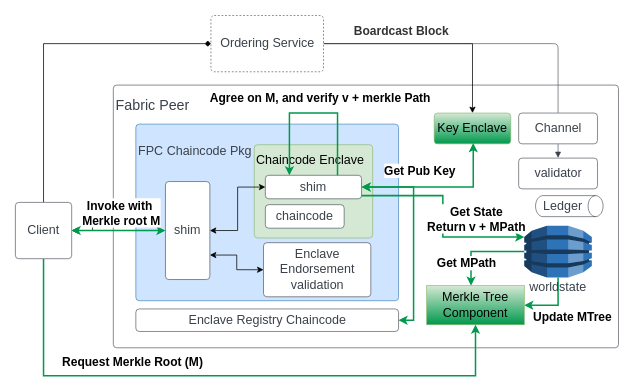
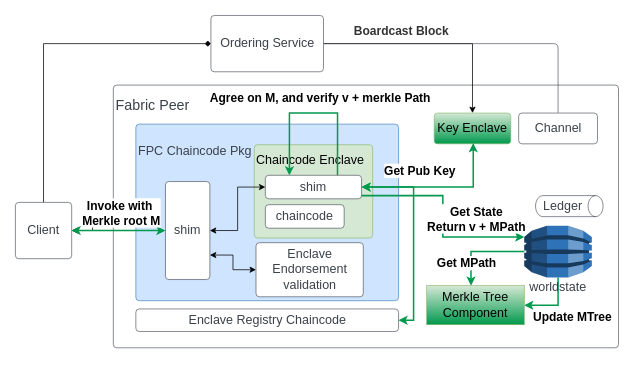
  <mxCell id="0" />
  <mxCell id="1" parent="0" />
  <mxCell id="2" value="" style="edgeStyle=orthogonalEdgeStyle;rounded=0;orthogonalLoop=1;jettySize=auto;html=1;" parent="1" source="3" target="7" edge="1"><mxGeometry relative="1" as="geometry" /></mxCell>
  <mxCell id="3" value="&lt;div style=&quot;text-align: left; font-size: 19px;&quot;&gt;&lt;span style=&quot;background-color: initial;&quot;&gt;&lt;font style=&quot;font-size: 19px;&quot;&gt;Fabric Peer&lt;/font&gt;&lt;/span&gt;&lt;/div&gt;&lt;font style=&quot;font-size: 19px;&quot;&gt;&lt;br&gt;&lt;br&gt;&lt;br&gt;&lt;br&gt;&lt;br&gt;&lt;br&gt;&lt;br&gt;&lt;br&gt;&lt;br&gt;&lt;br&gt;&lt;br&gt;&lt;br&gt;&lt;br&gt;&lt;/font&gt;" style="html=1;overflow=block;blockSpacing=1;whiteSpace=wrap;fontSize=16.7;fontColor=#3a414a;spacing=3.8;strokeColor=#3a414a;strokeOpacity=100;rounded=1;absoluteArcSize=1;arcSize=9;strokeWidth=0.8;lucidId=cE2TcnImbqJd;" parent="1" vertex="1"><mxGeometry x="150.5" y="112.73" width="673" height="350" as="geometry" /></mxCell>
- <mxCell id="4" style="edgeStyle=orthogonalEdgeStyle;rounded=0;orthogonalLoop=1;jettySize=auto;html=1;entryX=0.5;entryY=1;entryDx=0;entryDy=0;strokeColor=#00994D;strokeWidth=2;" parent="1" source="7" target="22" edge="1"><mxGeometry relative="1" as="geometry"><Array as="points"><mxPoint x="58" y="500" /><mxPoint x="633" y="500" /></Array></mxGeometry></mxCell>
- <mxCell id="5" value="&lt;b&gt;&lt;font style=&quot;font-size: 16px;&quot;&gt;Request Merkle Root (M)&lt;/font&gt;&lt;/b&gt;" style="edgeLabel;html=1;align=center;verticalAlign=middle;resizable=0;points=[];" parent="4" vertex="1" connectable="0"><mxGeometry x="-0.588" y="1" relative="1" as="geometry"><mxPoint x="109" y="-19" as="offset" /></mxGeometry></mxCell>
  <mxCell id="6" style="edgeStyle=orthogonalEdgeStyle;rounded=0;orthogonalLoop=1;jettySize=auto;html=1;entryX=0;entryY=0.5;entryDx=0;entryDy=0;endArrow=diamond;" parent="1" source="7" target="9" edge="1"><mxGeometry relative="1" as="geometry"><Array as="points"><mxPoint x="57" y="58" /></Array></mxGeometry></mxCell>
  <mxCell id="7" value="Client" style="html=1;overflow=block;blockSpacing=1;whiteSpace=wrap;fontSize=16.7;fontColor=#3a414a;spacing=3.8;strokeColor=#3a414a;strokeOpacity=100;rounded=1;absoluteArcSize=1;arcSize=9;strokeWidth=0.8;lucidId=cE2TcnImbqJd;" parent="1" vertex="1"><mxGeometry x="20" y="269.03" width="75" height="75" as="geometry" /></mxCell>
  <mxCell id="8" style="edgeStyle=orthogonalEdgeStyle;rounded=0;orthogonalLoop=1;jettySize=auto;html=1;entryX=0.5;entryY=0;entryDx=0;entryDy=0;" parent="1" source="9" target="40" edge="1"><mxGeometry relative="1" as="geometry" /></mxCell>
- <mxCell id="9" value="Ordering Service" style="html=1;overflow=block;blockSpacing=1;whiteSpace=wrap;fontSize=16.7;fontColor=#3a414a;spacing=3.8;strokeColor=#3a414a;strokeOpacity=100;rounded=1;absoluteArcSize=1;arcSize=9;strokeWidth=0.8;lucidId=cE2T7upM-5wP;dashed=1;" parent="1" vertex="1"><mxGeometry x="280.5" y="20" width="150" height="75" as="geometry" /></mxCell>
+ <mxCell id="9" value="Ordering Service" style="html=1;overflow=block;blockSpacing=1;whiteSpace=wrap;fontSize=16.7;fontColor=#3a414a;spacing=3.8;strokeColor=#3a414a;strokeOpacity=100;rounded=1;absoluteArcSize=1;arcSize=9;strokeWidth=0.8;lucidId=cE2T7upM-5wP;" parent="1" vertex="1"><mxGeometry x="280.5" y="20" width="150" height="75" as="geometry" /></mxCell>
  <mxCell id="10" value="" style="html=1;jettySize=18;whiteSpace=wrap;fontSize=13;strokeColor=#3a414a;strokeOpacity=100;strokeWidth=0.8;rounded=1;arcSize=12;edgeStyle=orthogonalEdgeStyle;startArrow=none;endArrow=none;endFill=1;exitX=1.002;exitY=0.5;exitPerimeter=0;entryX=0.5;entryY=-0.009;entryPerimeter=0;lucidId=cE2TTOuiVxtX;" parent="1" source="9" target="13" edge="1"><mxGeometry width="100" height="100" relative="1" as="geometry"><Array as="points" /></mxGeometry></mxCell>
  <mxCell id="11" value="&lt;font style=&quot;font-size: 16px;&quot;&gt;Boardcast Block&lt;/font&gt;" style="text;html=1;resizable=0;labelBackgroundColor=default;align=center;verticalAlign=middle;fontStyle=1;fontColor=#333333;fontSize=13.3;" parent="10" vertex="1"><mxGeometry x="-0.479" relative="1" as="geometry"><mxPoint x="-2" y="-17" as="offset" /></mxGeometry></mxCell>
- <mxCell id="12" value="" style="html=1;jettySize=18;whiteSpace=wrap;fontSize=13;strokeColor=#3a414a;strokeOpacity=100;strokeWidth=0.8;rounded=1;arcSize=12;edgeStyle=orthogonalEdgeStyle;startArrow=none;endArrow=block;endFill=1;exitX=0.5;exitY=1.009;exitPerimeter=0;entryX=0.5;entryY=-0.009;entryPerimeter=0;lucidId=.cRUCi.LfDTX;" parent="1" source="13" target="20" edge="1"><mxGeometry width="100" height="100" relative="1" as="geometry"><Array as="points" /></mxGeometry></mxCell>
  <mxCell id="13" value="Channel" style="html=1;overflow=block;blockSpacing=1;whiteSpace=wrap;fontSize=16.7;fontColor=#3a414a;spacing=3.8;strokeColor=#3a414a;strokeOpacity=100;rounded=1;absoluteArcSize=1;arcSize=9;strokeWidth=0.8;lucidId=cE2Tuvb.r3W8;" parent="1" vertex="1"><mxGeometry x="690.5" y="150" width="105" height="41" as="geometry" /></mxCell>
  <mxCell id="14" style="edgeStyle=orthogonalEdgeStyle;rounded=0;orthogonalLoop=1;jettySize=auto;html=1;entryX=0.454;entryY=0;entryDx=0;entryDy=0;entryPerimeter=0;exitX=0;exitY=0.5;exitDx=0;exitDy=0;exitPerimeter=0;strokeWidth=2;strokeColor=#00994D;" parent="1" source="18" target="22" edge="1"><mxGeometry relative="1" as="geometry"><mxPoint x="696.5" y="350" as="sourcePoint" /></mxGeometry></mxCell>
  <mxCell id="15" value="&lt;b&gt;&lt;font style=&quot;font-size: 16px;&quot;&gt;Get MPath&lt;/font&gt;&lt;/b&gt;" style="edgeLabel;html=1;align=center;verticalAlign=middle;resizable=0;points=[];" parent="14" vertex="1" connectable="0"><mxGeometry x="0.399" relative="1" as="geometry"><mxPoint x="-7" y="5" as="offset" /></mxGeometry></mxCell>
  <mxCell id="16" style="edgeStyle=orthogonalEdgeStyle;rounded=0;orthogonalLoop=1;jettySize=auto;html=1;entryX=1;entryY=0.5;entryDx=0;entryDy=0;strokeWidth=2;strokeColor=#00994D;" parent="1" source="18" target="22" edge="1"><mxGeometry relative="1" as="geometry" /></mxCell>
  <mxCell id="17" value="&lt;b&gt;&lt;font style=&quot;font-size: 16px;&quot;&gt;Update MTree&lt;/font&gt;&lt;/b&gt;" style="edgeLabel;html=1;align=center;verticalAlign=middle;resizable=0;points=[];" parent="16" vertex="1" connectable="0"><mxGeometry x="-0.098" relative="1" as="geometry"><mxPoint x="18" y="14" as="offset" /></mxGeometry></mxCell>
  <mxCell id="18" value="worldstate" style="html=1;overflow=block;blockSpacing=1;whiteSpace=wrap;shape=mxgraph.aws3.dynamo_db;labelPosition=center;verticalLabelPosition=bottom;align=center;verticalAlign=top;pointerEvents=1;fontSize=16.7;fontColor=#3a414a;spacing=3.8;strokeColor=#3a414a;strokeOpacity=100;rounded=1;absoluteArcSize=1;arcSize=9;fillColor=#2e73b8;strokeWidth=0.8;lucidId=cE2T~fHr0tdE;" parent="1" vertex="1"><mxGeometry x="698" y="300" width="90" height="69" as="geometry" /></mxCell>
  <mxCell id="19" value="Ledger" style="html=1;overflow=block;blockSpacing=1;whiteSpace=wrap;shape=cylinder3;direction=south;size=10;anchorPointDirection=0;boundedLbl=1;fontSize=16.7;fontColor=#3a414a;spacing=3.8;strokeColor=#3a414a;strokeOpacity=100;rounded=1;absoluteArcSize=1;arcSize=9;strokeWidth=0.8;lucidId=cE2TJ~xX5vwF;" parent="1" vertex="1"><mxGeometry x="713" y="260" width="90" height="28" as="geometry" /></mxCell>
- <mxCell id="20" value="validator" style="html=1;overflow=block;blockSpacing=1;whiteSpace=wrap;fontSize=16.7;fontColor=#3a414a;spacing=3.8;strokeColor=#3a414a;strokeOpacity=100;rounded=1;absoluteArcSize=1;arcSize=9;strokeWidth=0.8;lucidId=tcRUu2L1BEtK;" parent="1" vertex="1"><mxGeometry x="690.5" y="210" width="105" height="41" as="geometry" /></mxCell>
  <mxCell id="21" value="Enclave Registry Chaincode" style="html=1;overflow=block;blockSpacing=1;whiteSpace=wrap;fontSize=16.7;fontColor=#3a414a;spacing=3.8;strokeColor=#3a414a;strokeOpacity=100;rounded=1;absoluteArcSize=1;arcSize=9;strokeWidth=0.8;lucidId=tcRUu2L1BEtK;" parent="1" vertex="1"><mxGeometry x="180.5" y="411" width="350" height="30" as="geometry" /></mxCell>
  <mxCell id="22" value="Merkle Tree Component" style="html=1;overflow=block;blockSpacing=1;whiteSpace=wrap;fontSize=16.7;spacing=3.8;strokeColor=#82b366;strokeOpacity=100;absoluteArcSize=1;arcSize=9;strokeWidth=0.8;lucidId=tcRUu2L1BEtK;fillColor=#d5e8d4;gradientColor=#00994D;rounded=0;" parent="1" vertex="1"><mxGeometry x="568" y="380" width="130" height="52" as="geometry" /></mxCell>
  <mxCell id="23" value="" style="group" parent="1" vertex="1" connectable="0"><mxGeometry x="180.5" y="164.75" width="350" height="235.25" as="geometry" /></mxCell>
  <mxCell id="24" value="FPC Chaincode Pkg&lt;br&gt;&lt;br&gt;&lt;br&gt;&lt;br&gt;&lt;br&gt;&lt;br&gt;&lt;br&gt;&lt;br&gt;&lt;br&gt;" style="html=1;overflow=block;blockSpacing=1;whiteSpace=wrap;fontSize=16.7;fontColor=#3a414a;spacing=3.8;strokeColor=#2e73b8;strokeOpacity=100;fillOpacity=100;rounded=1;absoluteArcSize=1;arcSize=9;fillColor=#cfe4ff;strokeWidth=0.8;lucidId=cE2Tn4evAp3L;align=left;" parent="23" vertex="1"><mxGeometry width="350" height="235.25" as="geometry" /></mxCell>
  <mxCell id="25" style="edgeStyle=orthogonalEdgeStyle;rounded=0;orthogonalLoop=1;jettySize=auto;html=1;exitX=0;exitY=0.5;exitDx=0;exitDy=0;entryX=1;entryY=0.75;entryDx=0;entryDy=0;startArrow=classic;startFill=1;" parent="23" source="26" target="27" edge="1"><mxGeometry relative="1" as="geometry" /></mxCell>
- <mxCell id="26" value="Enclave Endorsement validation" style="html=1;overflow=block;blockSpacing=1;whiteSpace=wrap;fontSize=16.7;fontColor=#3a414a;spacing=3.8;strokeColor=#3a414a;strokeOpacity=100;rounded=1;absoluteArcSize=1;arcSize=9;strokeWidth=0.8;lucidId=lgRUx1K73TkX;" parent="23" vertex="1"><mxGeometry x="170.07" y="157.965" width="142.958" height="72.063" as="geometry" /></mxCell>
+ <mxCell id="26" value="Enclave Endorsement validation" style="html=1;overflow=block;blockSpacing=1;whiteSpace=wrap;fontSize=16.7;fontColor=#3a414a;spacing=3.8;strokeColor=#3a414a;strokeOpacity=100;rounded=1;absoluteArcSize=1;arcSize=9;strokeWidth=0.8;lucidId=lgRUx1K73TkX;" parent="23" vertex="1"><mxGeometry x="160.07" y="157.965" width="142.958" height="72.063" as="geometry" /></mxCell>
  <mxCell id="27" value="shim" style="html=1;overflow=block;blockSpacing=1;whiteSpace=wrap;fontSize=16.7;fontColor=#3a414a;spacing=3.8;strokeColor=#3a414a;strokeOpacity=100;rounded=1;absoluteArcSize=1;arcSize=9;strokeWidth=0.8;lucidId=cE2T0NZ7hYbh;" parent="23" vertex="1"><mxGeometry x="39.437" y="76.502" width="59.155" height="130.549" as="geometry" /></mxCell>
  <mxCell id="28" value="Chaincode Enclave&lt;br&gt;&lt;br&gt;&lt;br&gt;&lt;br&gt;&lt;br&gt;" style="html=1;overflow=block;blockSpacing=1;whiteSpace=wrap;fontSize=16.7;spacing=3.8;strokeColor=#82b366;strokeOpacity=100;rounded=1;absoluteArcSize=1;arcSize=9;strokeWidth=0.8;lucidId=cE2T0NZ7hYbh;align=left;fillColor=#d5e8d4;" parent="23" vertex="1"><mxGeometry x="157.746" y="27.415" width="157.746" height="124.283" as="geometry" /></mxCell>
  <mxCell id="29" style="edgeStyle=orthogonalEdgeStyle;rounded=0;orthogonalLoop=1;jettySize=auto;html=1;entryX=1;entryY=0.5;entryDx=0;entryDy=0;startArrow=classic;startFill=1;" parent="23" source="30" target="27" edge="1"><mxGeometry relative="1" as="geometry" /></mxCell>
  <mxCell id="30" value="shim" style="html=1;overflow=block;blockSpacing=1;whiteSpace=wrap;fontSize=16.7;fontColor=#3a414a;spacing=3.8;strokeColor=#3a414a;strokeOpacity=100;rounded=1;absoluteArcSize=1;arcSize=9;strokeWidth=0.8;lucidId=cE2TcnImbqJd;" parent="23" vertex="1"><mxGeometry x="172.535" y="68.147" width="128.169" height="31.332" as="geometry" /></mxCell>
  <mxCell id="31" value="chaincode" style="html=1;overflow=block;blockSpacing=1;whiteSpace=wrap;fontSize=16.7;fontColor=#3a414a;spacing=3.8;strokeColor=#3a414a;strokeOpacity=100;rounded=1;absoluteArcSize=1;arcSize=9;strokeWidth=0.8;lucidId=cE2T0NZ7hYbh;" parent="23" vertex="1"><mxGeometry x="172.535" y="107.312" width="105" height="31.332" as="geometry" /></mxCell>
  <mxCell id="32" style="edgeStyle=orthogonalEdgeStyle;rounded=0;orthogonalLoop=1;jettySize=auto;html=1;exitX=0.75;exitY=0;exitDx=0;exitDy=0;entryX=0.25;entryY=0;entryDx=0;entryDy=0;strokeColor=#00994D;strokeWidth=2;" parent="23" source="30" target="30" edge="1"><mxGeometry relative="1" as="geometry"><Array as="points"><mxPoint x="269" y="-15" /><mxPoint x="205" y="-15" /></Array></mxGeometry></mxCell>
  <mxCell id="33" value="&lt;b&gt;&lt;font style=&quot;font-size: 16px;&quot;&gt;Agree on M, and verify v + merkle Path&lt;/font&gt;&lt;/b&gt;" style="edgeLabel;html=1;align=center;verticalAlign=middle;resizable=0;points=[];" parent="32" vertex="1" connectable="0"><mxGeometry x="-0.075" y="1" relative="1" as="geometry"><mxPoint y="-21" as="offset" /></mxGeometry></mxCell>
  <mxCell id="34" style="edgeStyle=orthogonalEdgeStyle;rounded=0;orthogonalLoop=1;jettySize=auto;html=1;startArrow=classic;startFill=1;entryX=1;entryY=0.5;entryDx=0;entryDy=0;strokeWidth=2;strokeColor=#00994D;" parent="1" source="30" target="21" edge="1"><mxGeometry relative="1" as="geometry"><mxPoint x="480.5" y="520" as="targetPoint" /><Array as="points"><mxPoint x="550.5" y="249" /><mxPoint x="550.5" y="426" /></Array></mxGeometry></mxCell>
  <mxCell id="35" value="&lt;b&gt;&lt;font style=&quot;font-size: 16px;&quot;&gt;Get Pub Key&amp;nbsp;&lt;/font&gt;&lt;br&gt;&lt;/b&gt;" style="edgeLabel;html=1;align=center;verticalAlign=middle;resizable=0;points=[];" parent="34" vertex="1" connectable="0"><mxGeometry x="-0.413" y="-1" relative="1" as="geometry"><mxPoint x="11" y="-31" as="offset" /></mxGeometry></mxCell>
  <mxCell id="36" style="edgeStyle=orthogonalEdgeStyle;rounded=0;orthogonalLoop=1;jettySize=auto;html=1;entryX=0;entryY=0.22;entryDx=0;entryDy=0;entryPerimeter=0;strokeColor=#00994D;strokeWidth=2;" parent="1" source="30" target="18" edge="1"><mxGeometry relative="1" as="geometry"><Array as="points"><mxPoint x="589.5" y="260" /><mxPoint x="589.5" y="315" /></Array></mxGeometry></mxCell>
  <mxCell id="37" value="&lt;b style=&quot;font-size: 16px;&quot;&gt;Get State&lt;br&gt;Return v + MPath&lt;/b&gt;" style="edgeLabel;html=1;align=center;verticalAlign=middle;resizable=0;points=[];" parent="36" vertex="1" connectable="0"><mxGeometry x="0.489" y="1" relative="1" as="geometry"><mxPoint x="4" y="-24" as="offset" /></mxGeometry></mxCell>
  <mxCell id="38" style="edgeStyle=orthogonalEdgeStyle;rounded=0;orthogonalLoop=1;jettySize=auto;html=1;strokeColor=#00994D;strokeWidth=2;startArrow=classic;startFill=1;" parent="1" source="7" target="27" edge="1"><mxGeometry relative="1" as="geometry" /></mxCell>
  <mxCell id="39" value="&lt;b style=&quot;font-size: 16px;&quot;&gt;Invoke with&amp;nbsp;&lt;br&gt;Merkle root M&lt;/b&gt;" style="edgeLabel;html=1;align=center;verticalAlign=middle;resizable=0;points=[];" parent="38" vertex="1" connectable="0"><mxGeometry x="-0.528" relative="1" as="geometry"><mxPoint x="35" y="-24" as="offset" /></mxGeometry></mxCell>
  <mxCell id="40" value="Key Enclave" style="html=1;overflow=block;blockSpacing=1;whiteSpace=wrap;fontSize=16.7;spacing=3.8;strokeColor=#82b366;strokeOpacity=100;rounded=1;absoluteArcSize=1;arcSize=9;strokeWidth=0.8;lucidId=tcRUu2L1BEtK;fillColor=#d5e8d4;gradientColor=#00994D;" parent="1" vertex="1"><mxGeometry x="578" y="150" width="102" height="41" as="geometry" /></mxCell>
  <mxCell id="41" style="edgeStyle=orthogonalEdgeStyle;rounded=0;orthogonalLoop=1;jettySize=auto;html=1;startArrow=classic;startFill=1;strokeWidth=2;strokeColor=#00994D;exitX=1;exitY=0.5;exitDx=0;exitDy=0;" parent="1" source="30" edge="1"><mxGeometry relative="1" as="geometry"><mxPoint x="630" y="190" as="targetPoint" /><Array as="points"><mxPoint x="630" y="249" /><mxPoint x="630" y="191" /></Array><mxPoint x="568" y="630" as="sourcePoint" /></mxGeometry></mxCell>
